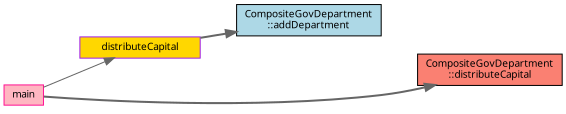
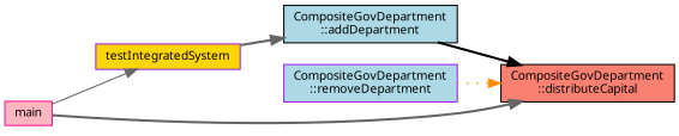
  digraph {
    fontname="Noto Sans"
    rankdir=RL
    node [color=black fillcolor=lightblue fontname="Noto Sans" fontsize=10 shape=record style=filled]
    edge [color=gray40 dir=back fontname="Noto Sans" fontsize=10 labelfontname=Helvetica labelfontsize=10 style=bold]
    n1 [fillcolor=salmon fontcolor=black height=0.2 label="CompositeGovDepartment\l::distributeCapital" width=0.4]
    n2 [height=0.2 label="CompositeGovDepartment\l::addDepartment" width=0.4]
+   n3 [color=purple height=0.2 label="CompositeGovDepartment\l::removeDepartment" width=0.4]
    n4 [color=deeppink fillcolor=lightpink height=0.2 label=main width=0.4]
-   n5 [color=purple fillcolor=gold height=0.2 label=distributeCapital width=0.4]
+   n5 [color=purple fillcolor=gold height=0.2 label=testIntegratedSystem width=0.4]
+   n1 -> n2 [color=black]
+   n1 -> n3 [color=darkorange style=dotted]
    n1 -> n4
    n2 -> n5
    n5 -> n4 [style=solid]
  }
